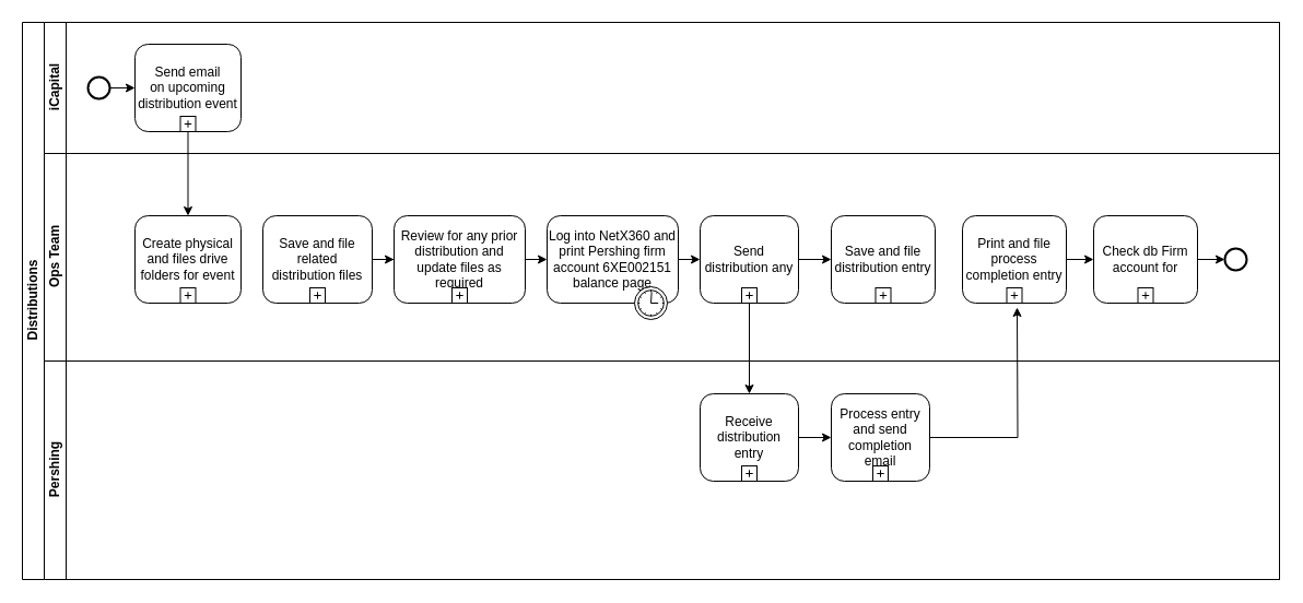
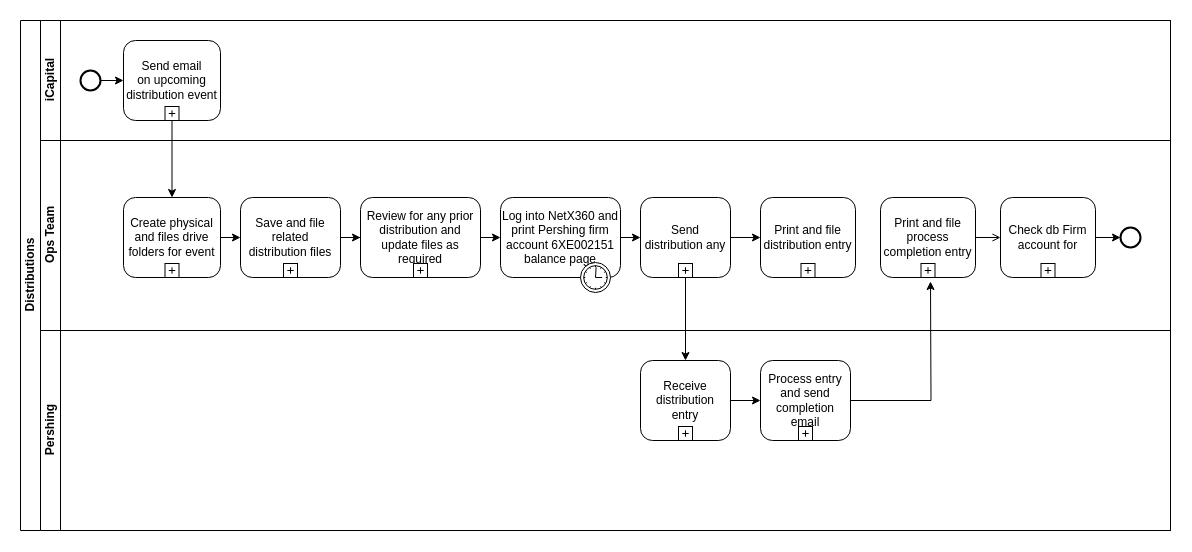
  <mxCell id="0" />
  <mxCell id="1" parent="0" />
  <mxCell id="2" value="Distributions" style="swimlane;html=1;childLayout=stackLayout;resizeParent=1;resizeParentMax=0;horizontal=0;startSize=20;horizontalStack=0;" parent="1" vertex="1"><mxGeometry x="20" y="20" width="1150" height="510" as="geometry" /></mxCell>
  <mxCell id="3" value="iCapital" style="swimlane;html=1;startSize=20;horizontal=0;" parent="2" vertex="1"><mxGeometry x="20" width="1130" height="120" as="geometry" /></mxCell>
  <mxCell id="4" value="" style="edgeStyle=orthogonalEdgeStyle;rounded=0;orthogonalLoop=1;jettySize=auto;html=1;" parent="3" source="7" target="5" edge="1"><mxGeometry relative="1" as="geometry" /></mxCell>
  <mxCell id="5" value="Send email on&amp;nbsp;upcoming distribution event" style="html=1;whiteSpace=wrap;rounded=1;dropTarget=0;" parent="3" vertex="1"><mxGeometry x="83" y="20" width="97" height="80" as="geometry" /></mxCell>
  <mxCell id="6" value="" style="html=1;shape=plus;outlineConnect=0;" parent="5" vertex="1"><mxGeometry x="0.5" y="1" width="14" height="14" relative="1" as="geometry"><mxPoint x="-7" y="-14" as="offset" /></mxGeometry></mxCell>
  <mxCell id="7" value="" style="strokeWidth=2;html=1;shape=mxgraph.flowchart.start_2;whiteSpace=wrap;" parent="3" vertex="1"><mxGeometry x="40" y="50" width="20" height="20" as="geometry" /></mxCell>
  <mxCell id="8" value="Ops Team" style="swimlane;html=1;startSize=20;horizontal=0;" parent="2" vertex="1"><mxGeometry x="20" y="120" width="1130" height="190" as="geometry" /></mxCell>
+ <mxCell id="9" style="edgeStyle=orthogonalEdgeStyle;rounded=0;orthogonalLoop=1;jettySize=auto;html=1;exitX=1;exitY=0.5;exitDx=0;exitDy=0;entryX=0;entryY=0.5;entryDx=0;entryDy=0;" edge="1" parent="8" source="15" target="18"><mxGeometry relative="1" as="geometry" /></mxCell>
  <mxCell id="10" style="edgeStyle=orthogonalEdgeStyle;rounded=0;orthogonalLoop=1;jettySize=auto;html=1;exitX=1;exitY=0.5;exitDx=0;exitDy=0;entryX=0;entryY=0.5;entryDx=0;entryDy=0;" edge="1" parent="8" source="13" target="24"><mxGeometry relative="1" as="geometry" /></mxCell>
- <mxCell id="11" value="Save and file distribution entry" style="html=1;whiteSpace=wrap;rounded=1;dropTarget=0;" parent="8" vertex="1"><mxGeometry x="720" y="57" width="95" height="80" as="geometry" /></mxCell>
+ <mxCell id="11" value="Print and file distribution entry" style="html=1;whiteSpace=wrap;rounded=1;dropTarget=0;" parent="8" vertex="1"><mxGeometry x="720" y="57" width="95" height="80" as="geometry" /></mxCell>
  <mxCell id="12" value="" style="html=1;shape=plus;outlineConnect=0;" parent="11" vertex="1"><mxGeometry x="0.5" y="1" width="14" height="14" relative="1" as="geometry"><mxPoint x="-7" y="-14" as="offset" /></mxGeometry></mxCell>
  <mxCell id="13" value="Log into NetX360 and print Pershing firm account 6XE002151 balance page" style="html=1;whiteSpace=wrap;rounded=1;dropTarget=0;" vertex="1" parent="8"><mxGeometry x="460" y="57" width="120" height="80" as="geometry" /></mxCell>
  <mxCell id="14" value="" style="shape=mxgraph.bpmn.timer_start;perimeter=ellipsePerimeter;html=1;verticalLabelPosition=bottom;labelBackgroundColor=#ffffff;verticalAlign=top;outlineConnect=0;" vertex="1" parent="13"><mxGeometry x="1" y="1" width="30" height="30" relative="1" as="geometry"><mxPoint x="-40" y="-15" as="offset" /></mxGeometry></mxCell>
  <mxCell id="15" value="Create physical and files drive folders for event" style="html=1;whiteSpace=wrap;rounded=1;dropTarget=0;" parent="8" vertex="1"><mxGeometry x="83" y="57" width="97" height="80" as="geometry" /></mxCell>
  <mxCell id="16" value="" style="html=1;shape=plus;outlineConnect=0;" parent="15" vertex="1"><mxGeometry x="0.5" y="1" width="14" height="14" relative="1" as="geometry"><mxPoint x="-7" y="-14" as="offset" /></mxGeometry></mxCell>
  <mxCell id="17" value="" style="edgeStyle=orthogonalEdgeStyle;rounded=0;orthogonalLoop=1;jettySize=auto;html=1;" parent="8" source="18" target="21" edge="1"><mxGeometry relative="1" as="geometry" /></mxCell>
  <mxCell id="18" value="Save and file related distribution files" style="html=1;whiteSpace=wrap;rounded=1;dropTarget=0;" parent="8" vertex="1"><mxGeometry x="200" y="57" width="100" height="80" as="geometry" /></mxCell>
  <mxCell id="19" value="" style="html=1;shape=plus;outlineConnect=0;" parent="18" vertex="1"><mxGeometry x="0.5" y="1" width="14" height="14" relative="1" as="geometry"><mxPoint x="-7" y="-14" as="offset" /></mxGeometry></mxCell>
  <mxCell id="20" style="edgeStyle=orthogonalEdgeStyle;rounded=0;orthogonalLoop=1;jettySize=auto;html=1;exitX=1;exitY=0.5;exitDx=0;exitDy=0;entryX=0;entryY=0.5;entryDx=0;entryDy=0;" edge="1" parent="8" source="21" target="13"><mxGeometry relative="1" as="geometry" /></mxCell>
  <mxCell id="21" value="Review for any prior distribution and update files as required" style="html=1;whiteSpace=wrap;rounded=1;dropTarget=0;" parent="8" vertex="1"><mxGeometry x="320" y="57" width="120" height="80" as="geometry" /></mxCell>
  <mxCell id="22" value="" style="html=1;shape=plus;outlineConnect=0;" parent="21" vertex="1"><mxGeometry x="0.5" y="1" width="14" height="14" relative="1" as="geometry"><mxPoint x="-7" y="-14" as="offset" /></mxGeometry></mxCell>
  <mxCell id="23" style="edgeStyle=orthogonalEdgeStyle;rounded=0;orthogonalLoop=1;jettySize=auto;html=1;exitX=1;exitY=0.5;exitDx=0;exitDy=0;entryX=0;entryY=0.5;entryDx=0;entryDy=0;" edge="1" parent="8" source="24" target="11"><mxGeometry relative="1" as="geometry" /></mxCell>
  <mxCell id="24" value="Send distribution any" style="html=1;whiteSpace=wrap;rounded=1;dropTarget=0;" parent="8" vertex="1"><mxGeometry x="600" y="57" width="90" height="80" as="geometry" /></mxCell>
  <mxCell id="25" value="" style="html=1;shape=plus;outlineConnect=0;" parent="24" vertex="1"><mxGeometry x="0.5" y="1" width="14" height="14" relative="1" as="geometry"><mxPoint x="-7" y="-14" as="offset" /></mxGeometry></mxCell>
  <mxCell id="26" value="" style="strokeWidth=2;html=1;shape=mxgraph.flowchart.start_2;whiteSpace=wrap;" parent="8" vertex="1"><mxGeometry x="1080" y="87" width="20" height="20" as="geometry" /></mxCell>
- <mxCell id="27" value="" style="edgeStyle=orthogonalEdgeStyle;rounded=0;orthogonalLoop=1;jettySize=auto;html=1;" edge="1" parent="8" source="28" target="31"><mxGeometry relative="1" as="geometry" /></mxCell>
+ <mxCell id="27" value="" style="edgeStyle=orthogonalEdgeStyle;rounded=0;orthogonalLoop=1;jettySize=auto;html=1;endArrow=open;" edge="1" parent="8" source="28" target="31"><mxGeometry relative="1" as="geometry" /></mxCell>
  <mxCell id="28" value="Print and file process completion entry" style="html=1;whiteSpace=wrap;rounded=1;dropTarget=0;" vertex="1" parent="8"><mxGeometry x="840" y="57" width="95" height="80" as="geometry" /></mxCell>
  <mxCell id="29" value="" style="html=1;shape=plus;outlineConnect=0;" vertex="1" parent="28"><mxGeometry x="0.5" y="1" width="14" height="14" relative="1" as="geometry"><mxPoint x="-7" y="-14" as="offset" /></mxGeometry></mxCell>
  <mxCell id="30" style="edgeStyle=orthogonalEdgeStyle;rounded=0;orthogonalLoop=1;jettySize=auto;html=1;exitX=1;exitY=0.5;exitDx=0;exitDy=0;entryX=0;entryY=0.5;entryDx=0;entryDy=0;entryPerimeter=0;" edge="1" parent="8" source="31" target="26"><mxGeometry relative="1" as="geometry" /></mxCell>
  <mxCell id="31" value="Check db Firm account for" style="html=1;whiteSpace=wrap;rounded=1;dropTarget=0;" vertex="1" parent="8"><mxGeometry x="960" y="57" width="95" height="80" as="geometry" /></mxCell>
  <mxCell id="32" value="" style="html=1;shape=plus;outlineConnect=0;" vertex="1" parent="31"><mxGeometry x="0.5" y="1" width="14" height="14" relative="1" as="geometry"><mxPoint x="-7" y="-14" as="offset" /></mxGeometry></mxCell>
  <mxCell id="33" value="Pershing" style="swimlane;html=1;startSize=20;horizontal=0;" parent="2" vertex="1"><mxGeometry x="20" y="310" width="1130" height="200" as="geometry" /></mxCell>
  <mxCell id="34" value="" style="edgeStyle=orthogonalEdgeStyle;rounded=0;orthogonalLoop=1;jettySize=auto;html=1;" edge="1" parent="33" source="35" target="37"><mxGeometry relative="1" as="geometry" /></mxCell>
  <mxCell id="35" value="Receive distribution entry" style="html=1;whiteSpace=wrap;rounded=1;dropTarget=0;" vertex="1" parent="33"><mxGeometry x="600" y="30" width="90" height="80" as="geometry" /></mxCell>
  <mxCell id="36" value="" style="html=1;shape=plus;outlineConnect=0;" vertex="1" parent="35"><mxGeometry x="0.5" y="1" width="14" height="14" relative="1" as="geometry"><mxPoint x="-7" y="-14" as="offset" /></mxGeometry></mxCell>
  <mxCell id="37" value="Process entry and send completion email" style="html=1;whiteSpace=wrap;rounded=1;dropTarget=0;" vertex="1" parent="33"><mxGeometry x="720" y="30" width="90" height="80" as="geometry" /></mxCell>
  <mxCell id="38" value="" style="html=1;shape=plus;outlineConnect=0;" vertex="1" parent="37"><mxGeometry x="0.5" y="1" width="14" height="14" relative="1" as="geometry"><mxPoint x="-7" y="-14" as="offset" /></mxGeometry></mxCell>
  <mxCell id="39" value="" style="edgeStyle=orthogonalEdgeStyle;rounded=0;orthogonalLoop=1;jettySize=auto;html=1;" parent="2" source="5" target="15" edge="1"><mxGeometry relative="1" as="geometry" /></mxCell>
  <mxCell id="40" value="" style="edgeStyle=orthogonalEdgeStyle;rounded=0;orthogonalLoop=1;jettySize=auto;html=1;" edge="1" parent="2" source="24" target="35"><mxGeometry relative="1" as="geometry" /></mxCell>
  <mxCell id="41" style="edgeStyle=orthogonalEdgeStyle;rounded=0;orthogonalLoop=1;jettySize=auto;html=1;exitX=1;exitY=0.5;exitDx=0;exitDy=0;" edge="1" parent="1" source="37"><mxGeometry relative="1" as="geometry"><mxPoint x="930" y="281" as="targetPoint" /></mxGeometry></mxCell>
